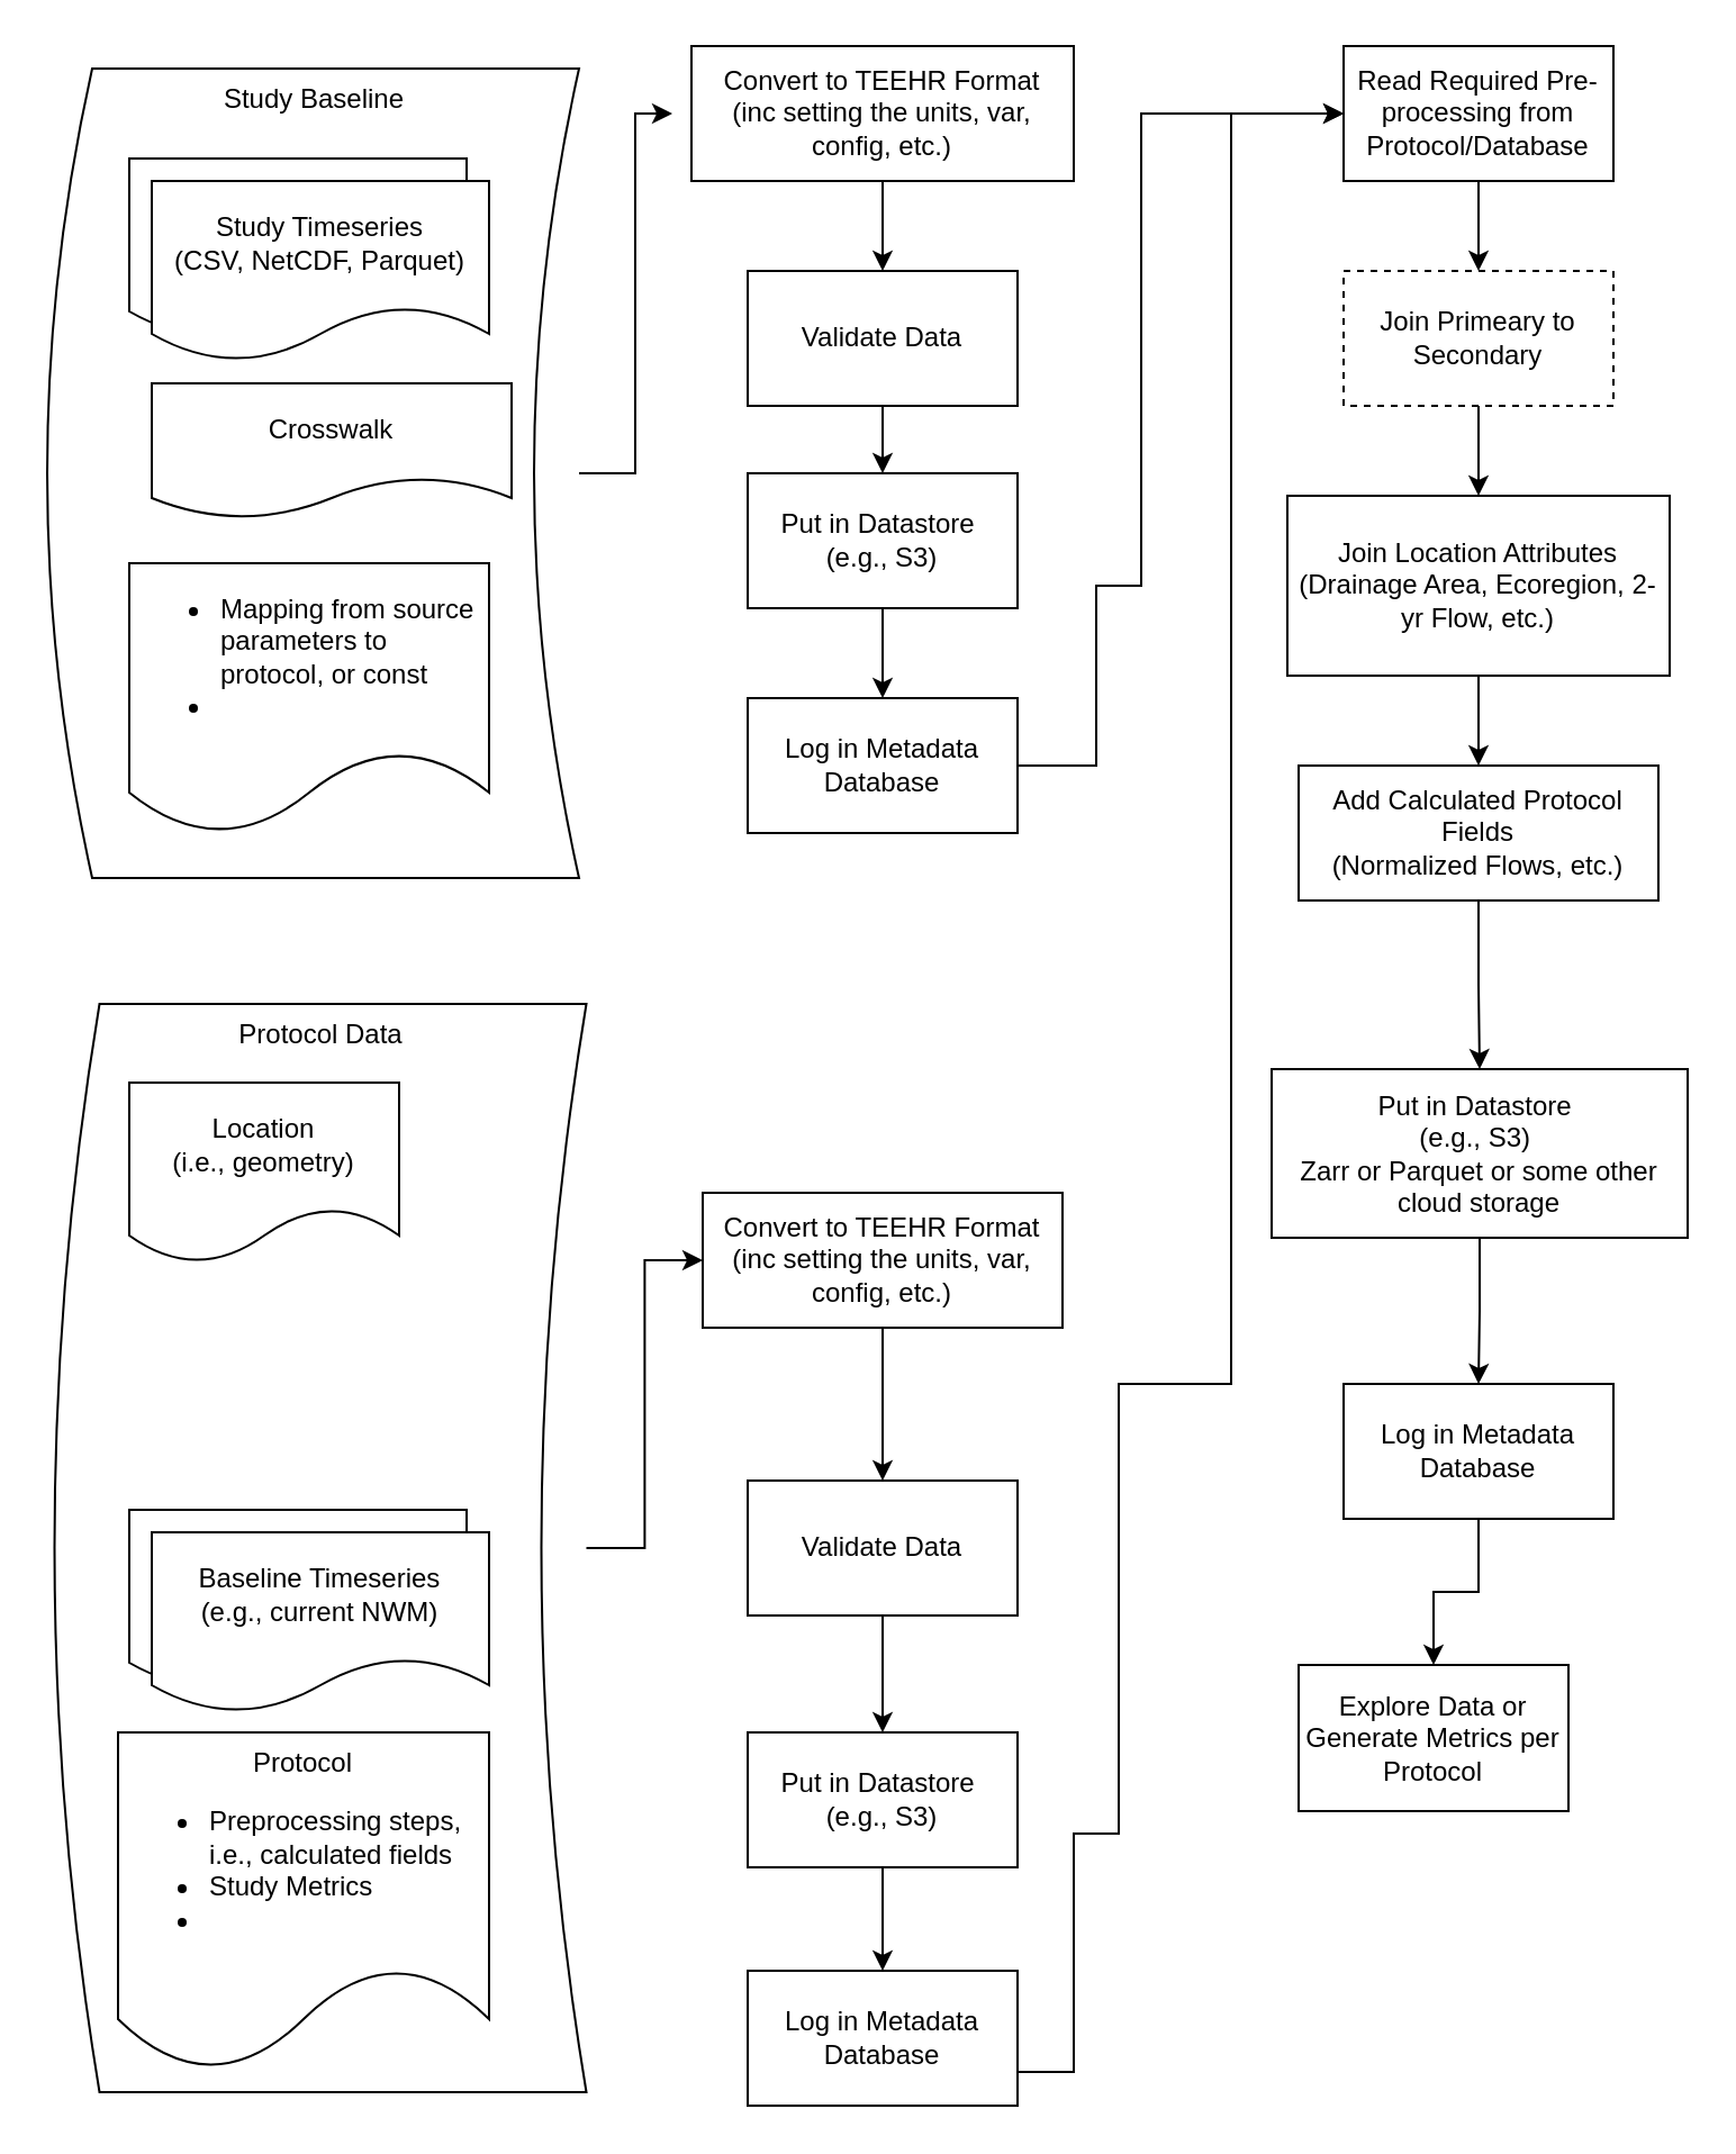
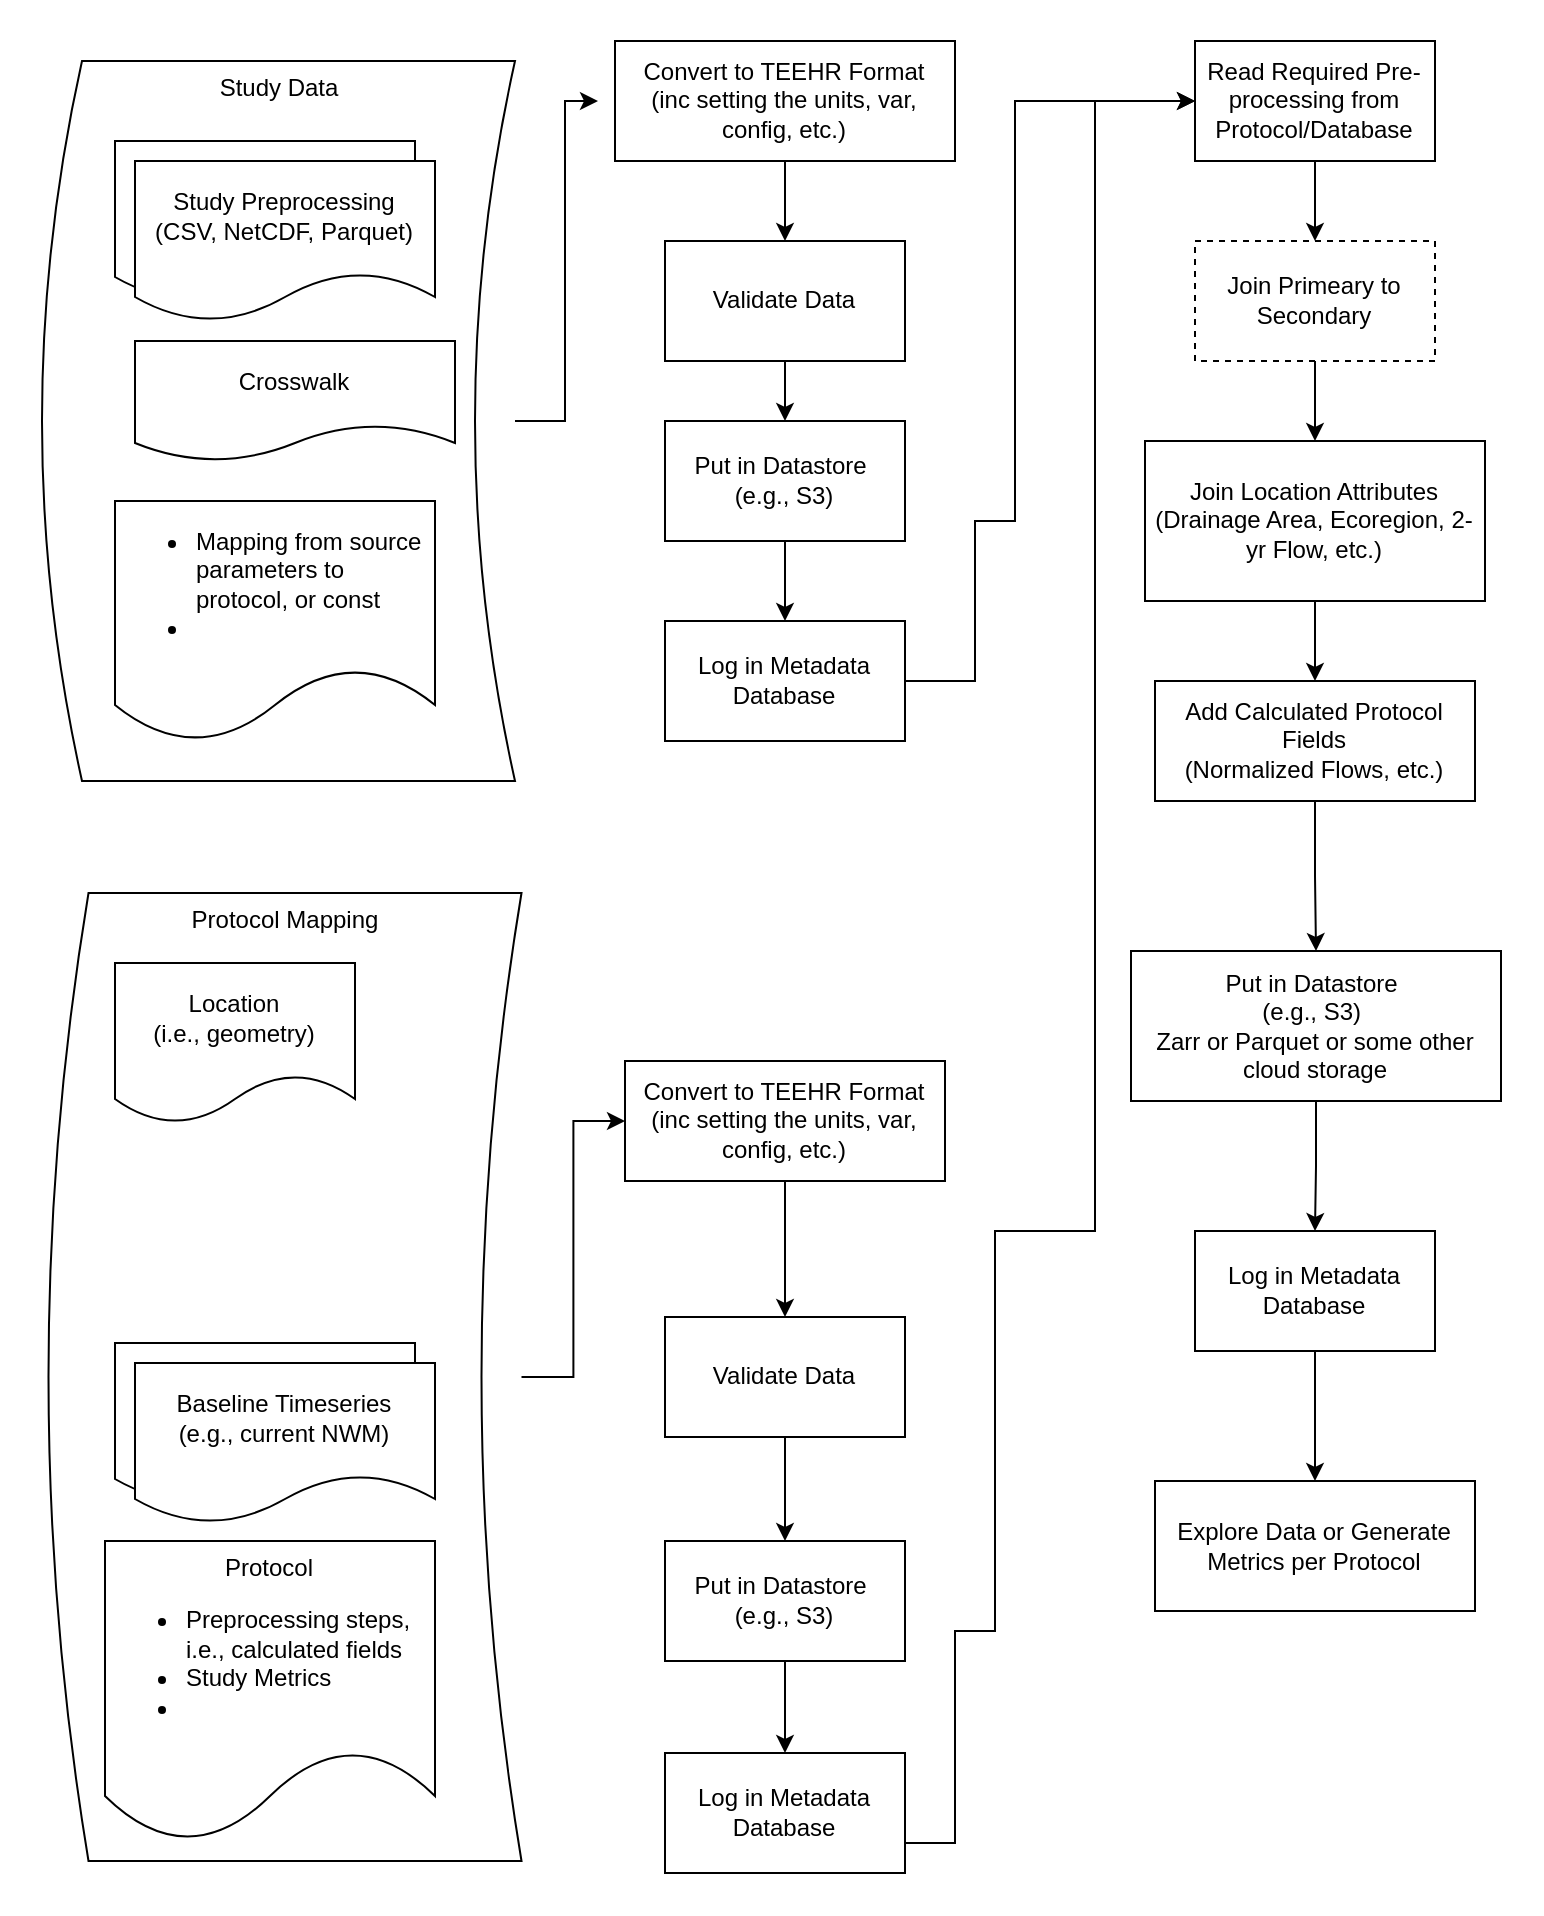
  <mxCell id="0" />
  <mxCell id="1" parent="0" />
  <mxCell id="2" value="" style="edgeStyle=orthogonalEdgeStyle;rounded=0;orthogonalLoop=1;jettySize=auto;html=1;entryX=0;entryY=0.5;entryDx=0;entryDy=0;" edge="1" parent="1" source="3" target="20"><mxGeometry relative="1" as="geometry" /></mxCell>
- <mxCell id="3" value="Protocol Data" style="shape=dataStorage;whiteSpace=wrap;html=1;fixedSize=1;verticalAlign=top;" vertex="1" parent="1"><mxGeometry x="23.75" y="446" width="236.5" height="484" as="geometry" /></mxCell>
- <mxCell id="4" value="Study Baseline" style="shape=dataStorage;whiteSpace=wrap;html=1;fixedSize=1;verticalAlign=top;" vertex="1" parent="1"><mxGeometry x="20.5" y="30" width="236.5" height="360" as="geometry" /></mxCell>
+ <mxCell id="3" value="Protocol Mapping" style="shape=dataStorage;whiteSpace=wrap;html=1;fixedSize=1;verticalAlign=top;" vertex="1" parent="1"><mxGeometry x="23.75" y="446" width="236.5" height="484" as="geometry" /></mxCell>
+ <mxCell id="4" value="Study Data" style="shape=dataStorage;whiteSpace=wrap;html=1;fixedSize=1;verticalAlign=top;" vertex="1" parent="1"><mxGeometry x="20.5" y="30" width="236.5" height="360" as="geometry" /></mxCell>
  <mxCell id="5" value="" style="edgeStyle=orthogonalEdgeStyle;rounded=0;orthogonalLoop=1;jettySize=auto;html=1;" edge="1" parent="1" source="6" target="42"><mxGeometry relative="1" as="geometry" /></mxCell>
  <mxCell id="6" value="Convert to TEEHR Format&lt;br&gt;(inc setting the units, var, config, etc.)" style="rounded=0;whiteSpace=wrap;html=1;" vertex="1" parent="1"><mxGeometry x="307" y="20" width="170" height="60" as="geometry" /></mxCell>
  <mxCell id="7" value="Crosswalk" style="shape=document;whiteSpace=wrap;html=1;boundedLbl=1;" vertex="1" parent="1"><mxGeometry x="67" y="170" width="160" height="60" as="geometry" /></mxCell>
  <mxCell id="8" style="edgeStyle=orthogonalEdgeStyle;rounded=0;orthogonalLoop=1;jettySize=auto;html=1;exitX=1;exitY=0.5;exitDx=0;exitDy=0;entryX=-0.05;entryY=0.5;entryDx=0;entryDy=0;entryPerimeter=0;" edge="1" parent="1" source="4" target="6"><mxGeometry relative="1" as="geometry" /></mxCell>
  <mxCell id="9" value="&lt;div style=&quot;&quot;&gt;&lt;span style=&quot;background-color: initial;&quot;&gt;Protocol&lt;/span&gt;&lt;/div&gt;&lt;div style=&quot;&quot;&gt;&lt;ul&gt;&lt;li style=&quot;text-align: left;&quot;&gt;&lt;span style=&quot;background-color: initial;&quot;&gt;Preprocessing steps, i.e., calculated fields&lt;/span&gt;&lt;/li&gt;&lt;li style=&quot;text-align: left;&quot;&gt;Study Metrics&lt;/li&gt;&lt;li style=&quot;text-align: left;&quot;&gt;&lt;br&gt;&lt;/li&gt;&lt;/ul&gt;&lt;/div&gt;" style="shape=document;whiteSpace=wrap;html=1;boundedLbl=1;verticalAlign=top;align=center;" vertex="1" parent="1"><mxGeometry x="52" y="770" width="165" height="150" as="geometry" /></mxCell>
  <mxCell id="10" value="Timeseries&lt;br&gt;(CSV, NetCDF, Parquet)" style="shape=document;whiteSpace=wrap;html=1;boundedLbl=1;" vertex="1" parent="1"><mxGeometry x="57" y="70" width="150" height="80" as="geometry" /></mxCell>
- <mxCell id="11" value="Study Timeseries&lt;br&gt;(CSV, NetCDF, Parquet)" style="shape=document;whiteSpace=wrap;html=1;boundedLbl=1;" vertex="1" parent="1"><mxGeometry x="67" y="80" width="150" height="80" as="geometry" /></mxCell>
+ <mxCell id="11" value="Study Preprocessing&lt;br&gt;(CSV, NetCDF, Parquet)" style="shape=document;whiteSpace=wrap;html=1;boundedLbl=1;" vertex="1" parent="1"><mxGeometry x="67" y="80" width="150" height="80" as="geometry" /></mxCell>
  <mxCell id="12" value="Location&lt;br&gt;(i.e., geometry)" style="shape=document;whiteSpace=wrap;html=1;boundedLbl=1;" vertex="1" parent="1"><mxGeometry x="57" y="481" width="120" height="80" as="geometry" /></mxCell>
  <mxCell id="13" value="Baseline Timeseries&lt;br&gt;(e.g., current NWM)" style="shape=document;whiteSpace=wrap;html=1;boundedLbl=1;" vertex="1" parent="1"><mxGeometry x="57" y="671" width="150" height="80" as="geometry" /></mxCell>
  <mxCell id="14" value="Baseline Timeseries&lt;br&gt;(e.g., current NWM)" style="shape=document;whiteSpace=wrap;html=1;boundedLbl=1;" vertex="1" parent="1"><mxGeometry x="67" y="681" width="150" height="80" as="geometry" /></mxCell>
  <mxCell id="15" style="edgeStyle=orthogonalEdgeStyle;rounded=0;orthogonalLoop=1;jettySize=auto;html=1;exitX=1;exitY=0.5;exitDx=0;exitDy=0;entryX=0;entryY=0.5;entryDx=0;entryDy=0;" edge="1" parent="1" source="16" target="26"><mxGeometry relative="1" as="geometry"><Array as="points"><mxPoint x="487" y="340" /><mxPoint x="487" y="260" /><mxPoint x="507" y="260" /><mxPoint x="507" y="50" /></Array></mxGeometry></mxCell>
  <mxCell id="16" value="Log in Metadata Database" style="rounded=0;whiteSpace=wrap;html=1;" vertex="1" parent="1"><mxGeometry x="332" y="310" width="120" height="60" as="geometry" /></mxCell>
  <mxCell id="17" value="" style="edgeStyle=orthogonalEdgeStyle;rounded=0;orthogonalLoop=1;jettySize=auto;html=1;" edge="1" parent="1" source="18" target="16"><mxGeometry relative="1" as="geometry" /></mxCell>
  <mxCell id="18" value="Put in Datastore&amp;nbsp;&lt;br&gt;(e.g., S3)" style="rounded=0;whiteSpace=wrap;html=1;" vertex="1" parent="1"><mxGeometry x="332" y="210" width="120" height="60" as="geometry" /></mxCell>
  <mxCell id="19" value="" style="edgeStyle=orthogonalEdgeStyle;rounded=0;orthogonalLoop=1;jettySize=auto;html=1;" edge="1" parent="1" source="20" target="40"><mxGeometry relative="1" as="geometry" /></mxCell>
  <mxCell id="20" value="Convert to TEEHR Format&lt;br style=&quot;border-color: var(--border-color);&quot;&gt;(inc setting the units, var, config, etc.)" style="rounded=0;whiteSpace=wrap;html=1;" vertex="1" parent="1"><mxGeometry x="312" y="530" width="160" height="60" as="geometry" /></mxCell>
  <mxCell id="21" style="edgeStyle=orthogonalEdgeStyle;rounded=0;orthogonalLoop=1;jettySize=auto;html=1;exitX=1;exitY=0.75;exitDx=0;exitDy=0;entryX=0;entryY=0.5;entryDx=0;entryDy=0;" edge="1" parent="1" source="22" target="26"><mxGeometry relative="1" as="geometry"><mxPoint x="537" y="55" as="targetPoint" /><mxPoint x="397" y="615" as="sourcePoint" /><Array as="points"><mxPoint x="477" y="921" /><mxPoint x="477" y="815" /><mxPoint x="497" y="815" /><mxPoint x="497" y="615" /><mxPoint x="547" y="615" /><mxPoint x="547" y="50" /></Array></mxGeometry></mxCell>
  <mxCell id="22" value="Log in Metadata Database" style="rounded=0;whiteSpace=wrap;html=1;" vertex="1" parent="1"><mxGeometry x="332" y="876" width="120" height="60" as="geometry" /></mxCell>
  <mxCell id="23" value="" style="edgeStyle=orthogonalEdgeStyle;rounded=0;orthogonalLoop=1;jettySize=auto;html=1;" edge="1" parent="1" source="24" target="22"><mxGeometry relative="1" as="geometry" /></mxCell>
  <mxCell id="24" value="Put in Datastore&amp;nbsp;&lt;br style=&quot;border-color: var(--border-color);&quot;&gt;(e.g., S3)" style="rounded=0;whiteSpace=wrap;html=1;" vertex="1" parent="1"><mxGeometry x="332" y="770" width="120" height="60" as="geometry" /></mxCell>
  <mxCell id="25" value="" style="edgeStyle=orthogonalEdgeStyle;rounded=0;orthogonalLoop=1;jettySize=auto;html=1;" edge="1" parent="1" source="26" target="28"><mxGeometry relative="1" as="geometry" /></mxCell>
  <mxCell id="26" value="Read Required Pre-processing from Protocol/Database" style="rounded=0;whiteSpace=wrap;html=1;" vertex="1" parent="1"><mxGeometry x="597" y="20" width="120" height="60" as="geometry" /></mxCell>
  <mxCell id="27" value="" style="edgeStyle=orthogonalEdgeStyle;rounded=0;orthogonalLoop=1;jettySize=auto;html=1;" edge="1" parent="1" source="28" target="32"><mxGeometry relative="1" as="geometry" /></mxCell>
  <mxCell id="28" value="Join Primeary to Secondary" style="rounded=0;whiteSpace=wrap;html=1;dashed=1;" vertex="1" parent="1"><mxGeometry x="597" y="120" width="120" height="60" as="geometry" /></mxCell>
  <mxCell id="29" value="" style="edgeStyle=orthogonalEdgeStyle;rounded=0;orthogonalLoop=1;jettySize=auto;html=1;" edge="1" parent="1" source="30" target="34"><mxGeometry relative="1" as="geometry" /></mxCell>
  <mxCell id="30" value="Add Calculated Protocol Fields&lt;br&gt;(Normalized Flows, etc.)" style="rounded=0;whiteSpace=wrap;html=1;" vertex="1" parent="1"><mxGeometry x="577" y="340" width="160" height="60" as="geometry" /></mxCell>
  <mxCell id="31" value="" style="edgeStyle=orthogonalEdgeStyle;rounded=0;orthogonalLoop=1;jettySize=auto;html=1;" edge="1" parent="1" source="32" target="30"><mxGeometry relative="1" as="geometry" /></mxCell>
  <mxCell id="32" value="Join Location Attributes&lt;br&gt;(Drainage Area, Ecoregion, 2-yr Flow, etc.)" style="rounded=0;whiteSpace=wrap;html=1;" vertex="1" parent="1"><mxGeometry x="572" y="220" width="170" height="80" as="geometry" /></mxCell>
  <mxCell id="33" value="" style="edgeStyle=orthogonalEdgeStyle;rounded=0;orthogonalLoop=1;jettySize=auto;html=1;" edge="1" parent="1" source="34" target="37"><mxGeometry relative="1" as="geometry" /></mxCell>
  <mxCell id="34" value="Put in Datastore&amp;nbsp;&lt;br style=&quot;border-color: var(--border-color);&quot;&gt;(e.g., S3)&amp;nbsp;&lt;br&gt;Zarr or Parquet or some other cloud storage" style="whiteSpace=wrap;html=1;rounded=0;" vertex="1" parent="1"><mxGeometry x="565" y="475" width="185" height="75" as="geometry" /></mxCell>
- <mxCell id="35" value="Explore Data or Generate Metrics per Protocol" style="whiteSpace=wrap;html=1;rounded=0;" vertex="1" parent="1"><mxGeometry x="577" y="740" width="120" height="65" as="geometry" /></mxCell>
+ <mxCell id="35" value="Explore Data or Generate Metrics per Protocol" style="whiteSpace=wrap;html=1;rounded=0;" vertex="1" parent="1"><mxGeometry x="577" y="740" width="160" height="65" as="geometry" /></mxCell>
  <mxCell id="36" value="" style="edgeStyle=orthogonalEdgeStyle;rounded=0;orthogonalLoop=1;jettySize=auto;html=1;" edge="1" parent="1" source="37" target="35"><mxGeometry relative="1" as="geometry" /></mxCell>
  <mxCell id="37" value="Log in Metadata Database" style="whiteSpace=wrap;html=1;rounded=0;" vertex="1" parent="1"><mxGeometry x="597" y="615" width="120" height="60" as="geometry" /></mxCell>
  <mxCell id="38" value="&lt;ul style=&quot;border-color: var(--border-color); text-align: left;&quot;&gt;&lt;li style=&quot;border-color: var(--border-color);&quot;&gt;&lt;span style=&quot;background-color: initial;&quot;&gt;Mapping from source parameters to protocol, or const&lt;/span&gt;&lt;br&gt;&lt;/li&gt;&lt;li style=&quot;border-color: var(--border-color);&quot;&gt;&lt;br style=&quot;border-color: var(--border-color);&quot;&gt;&lt;/li&gt;&lt;/ul&gt;" style="shape=document;whiteSpace=wrap;html=1;boundedLbl=1;" vertex="1" parent="1"><mxGeometry x="57" y="250" width="160" height="120" as="geometry" /></mxCell>
  <mxCell id="39" value="" style="edgeStyle=orthogonalEdgeStyle;rounded=0;orthogonalLoop=1;jettySize=auto;html=1;" edge="1" parent="1" source="40" target="24"><mxGeometry relative="1" as="geometry" /></mxCell>
  <mxCell id="40" value="Validate Data" style="rounded=0;whiteSpace=wrap;html=1;" vertex="1" parent="1"><mxGeometry x="332" y="658" width="120" height="60" as="geometry" /></mxCell>
  <mxCell id="41" value="" style="edgeStyle=orthogonalEdgeStyle;rounded=0;orthogonalLoop=1;jettySize=auto;html=1;" edge="1" parent="1" source="42" target="18"><mxGeometry relative="1" as="geometry" /></mxCell>
  <mxCell id="42" value="Validate Data" style="rounded=0;whiteSpace=wrap;html=1;" vertex="1" parent="1"><mxGeometry x="332" y="120" width="120" height="60" as="geometry" /></mxCell>
